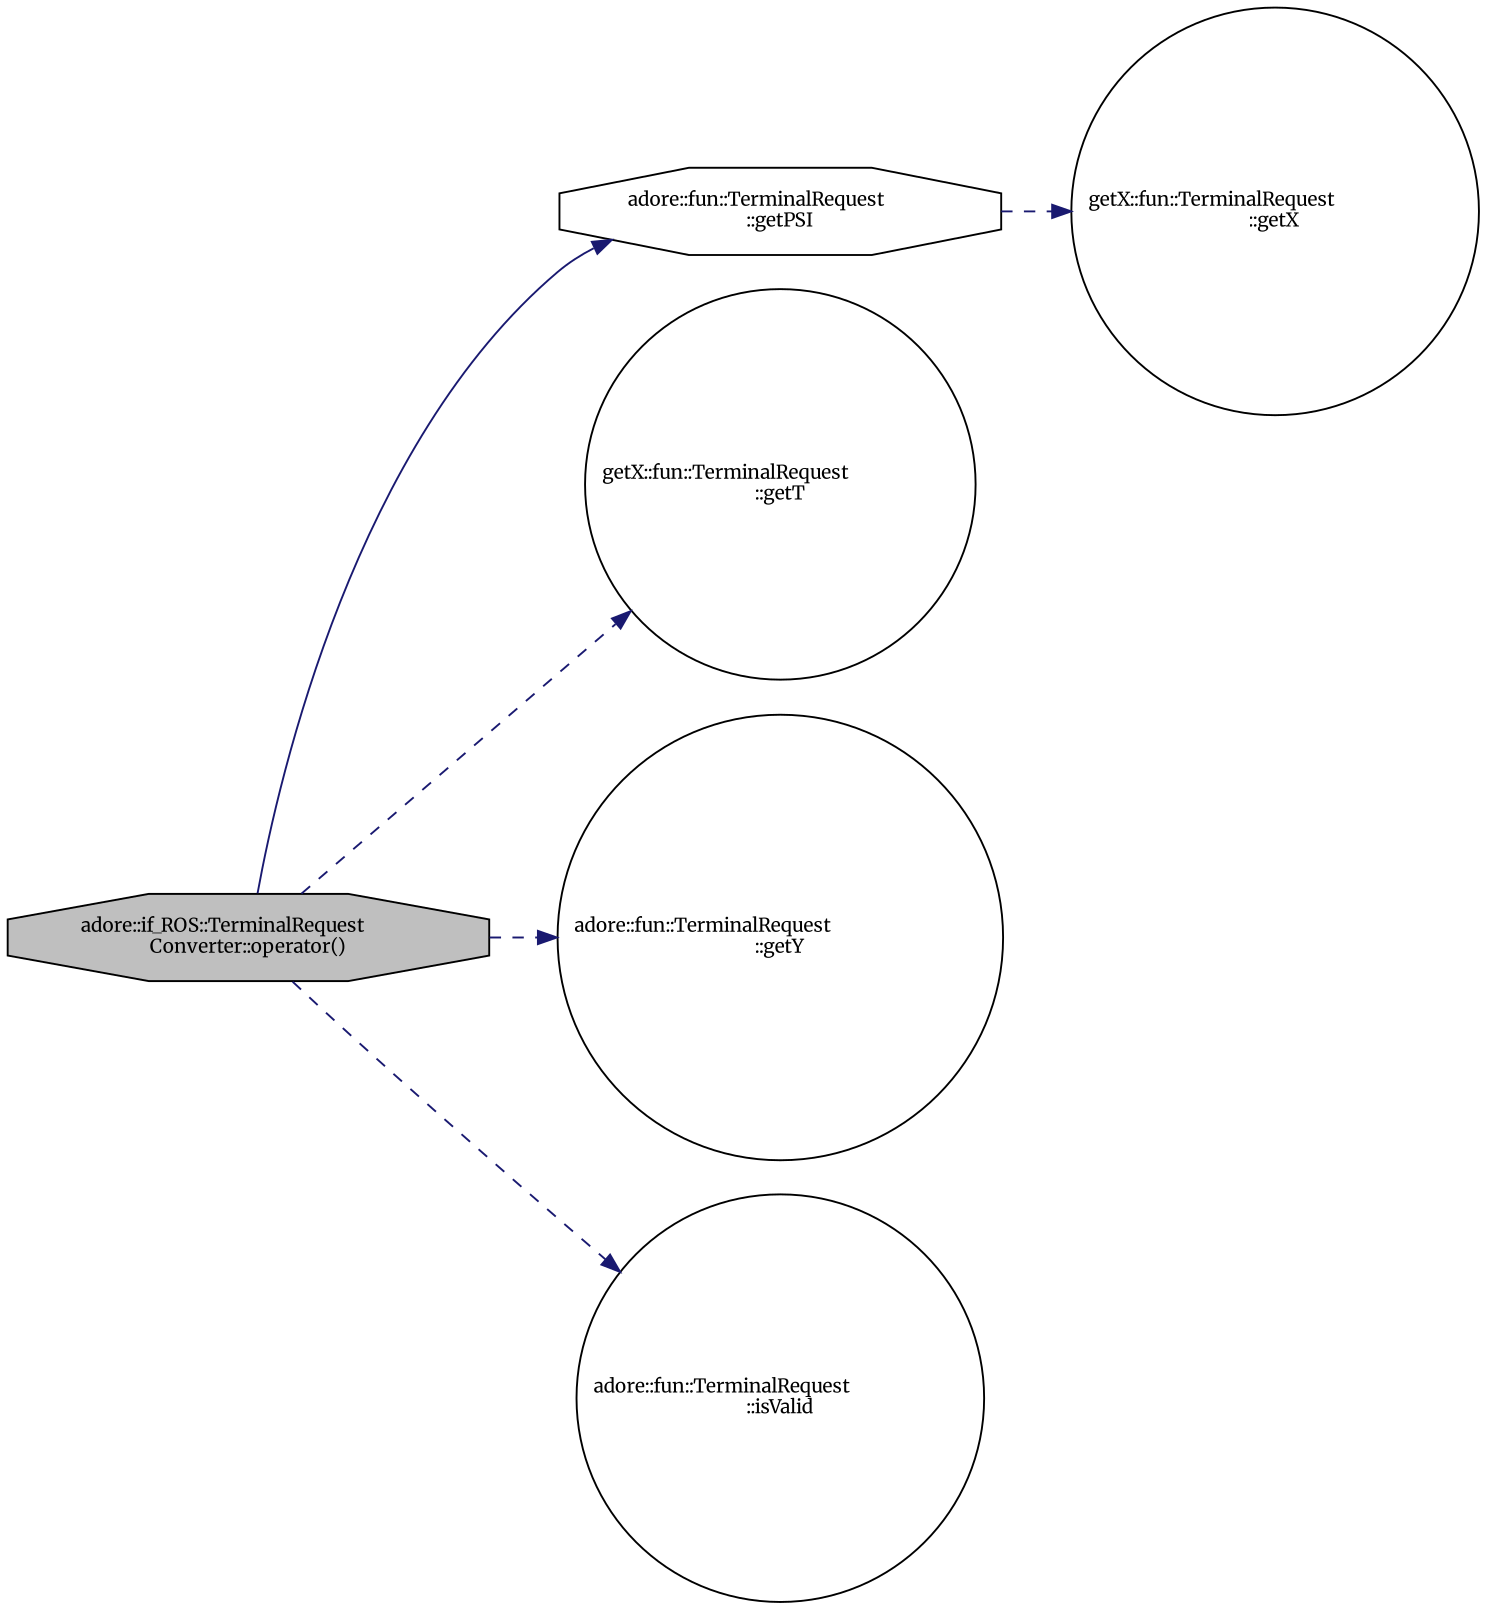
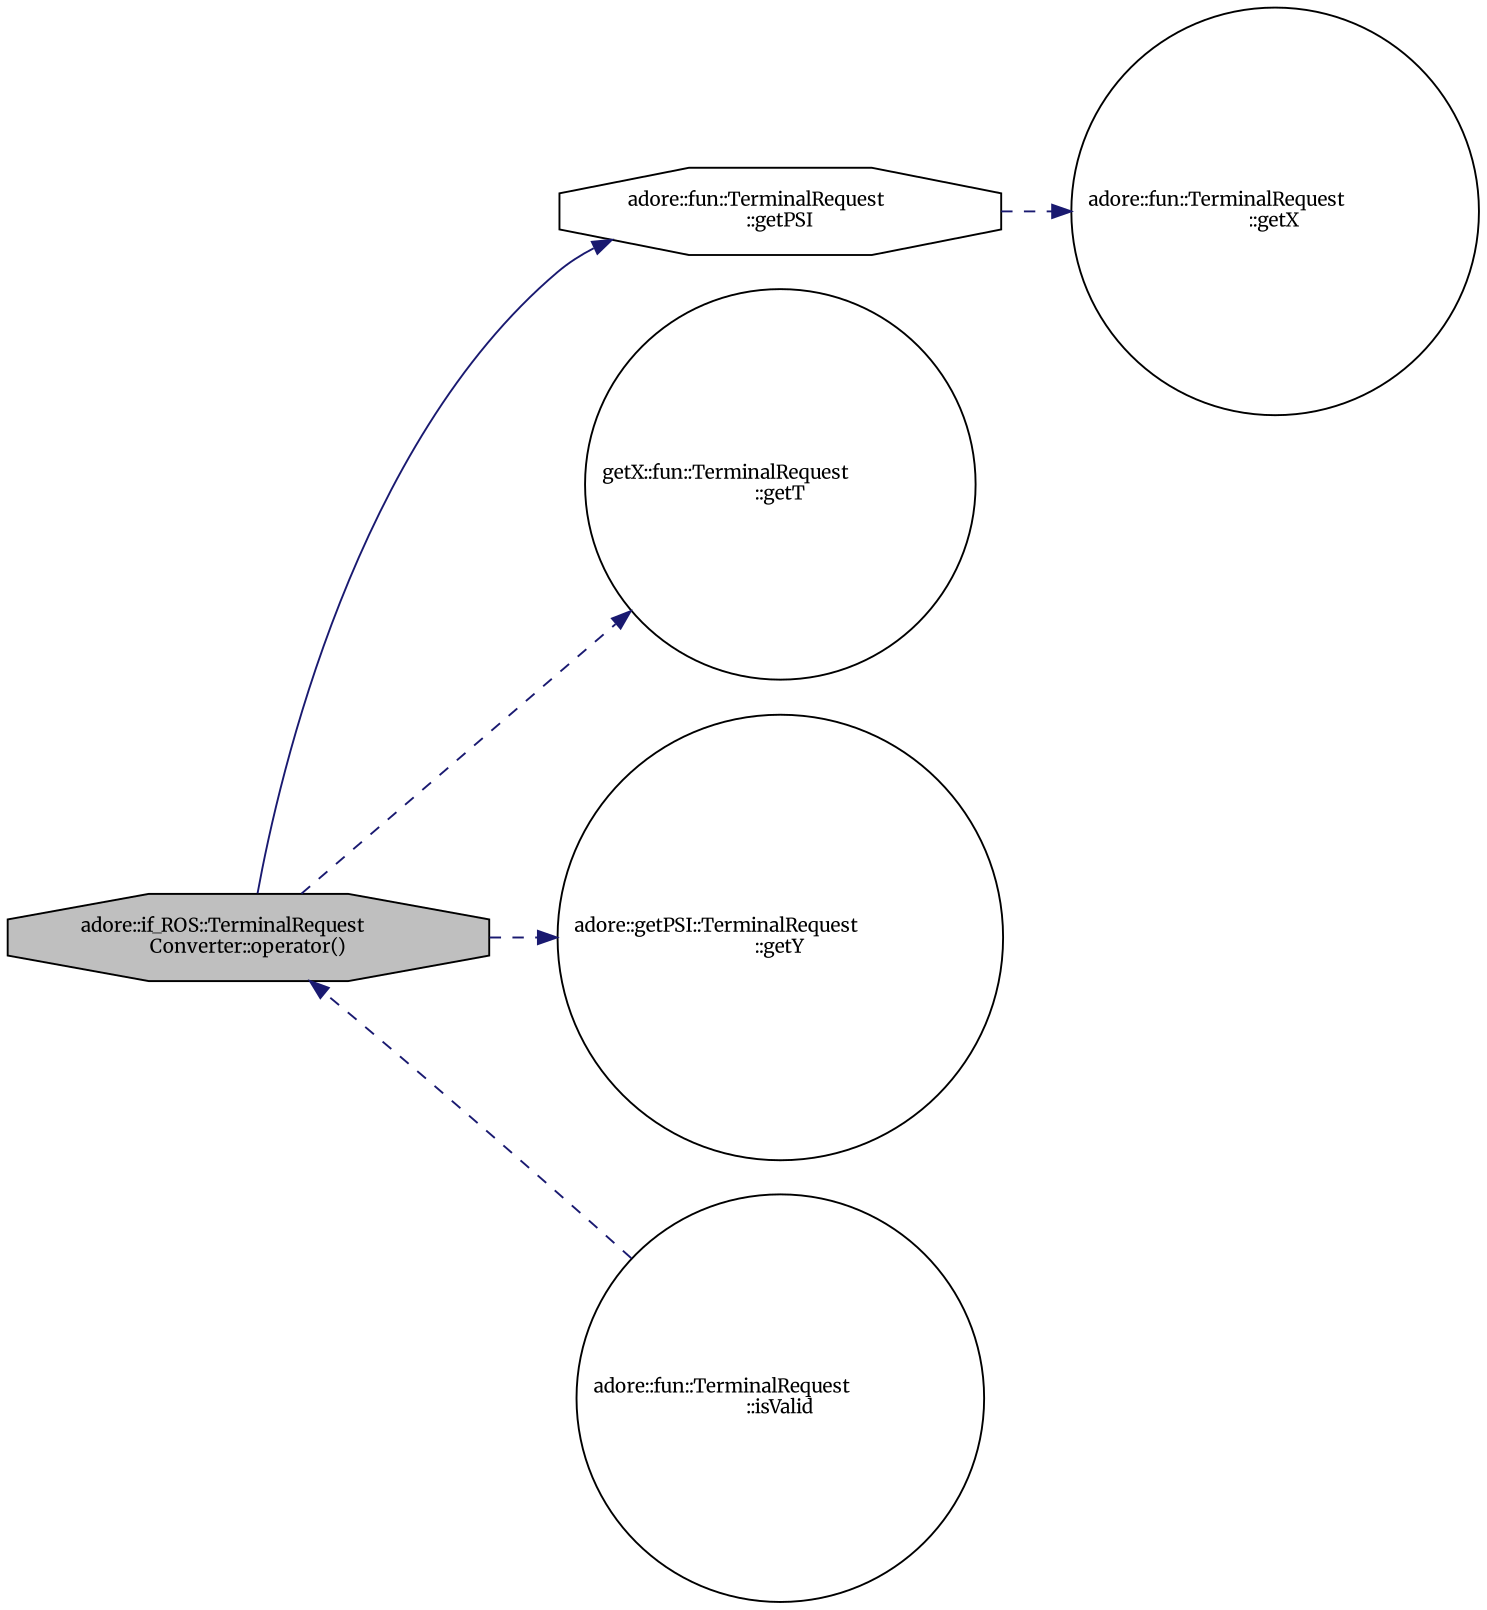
  digraph {
    fontname=Merriweather
    rankdir=LR
    node [color=black fillcolor=white fontname=Merriweather fontsize=10 shape=circle style=filled]
    edge [color=midnightblue fontname=Merriweather fontsize=10 labelfontname=Helvetica labelfontsize=10 style=dashed]
    n1 [fillcolor=grey75 fontcolor=black height=0.2 label="adore::if_ROS::TerminalRequest\lConverter::operator()" shape=octagon width=0.4]
    n2 [height=0.2 label="adore::fun::TerminalRequest\l::getPSI" shape=octagon width=0.4]
    n3 [height=0.2 label="getX::fun::TerminalRequest\l::getT" width=0.4]
-   n4 [height=0.2 label="adore::fun::TerminalRequest\l::getY" width=0.4]
+   n4 [height=0.2 label="adore::getPSI::TerminalRequest\l::getY" width=0.4]
    n5 [height=0.2 label="adore::fun::TerminalRequest\l::isValid" width=0.4]
-   n6 [height=0.2 label="getX::fun::TerminalRequest\l::getX" width=0.4]
+   n6 [height=0.2 label="adore::fun::TerminalRequest\l::getX" width=0.4]
    n1 -> n2 [style=solid]
    n1 -> n3
    n1 -> n4
-   n1 -> n5
+   n5 -> n1
    n2 -> n6
  }
